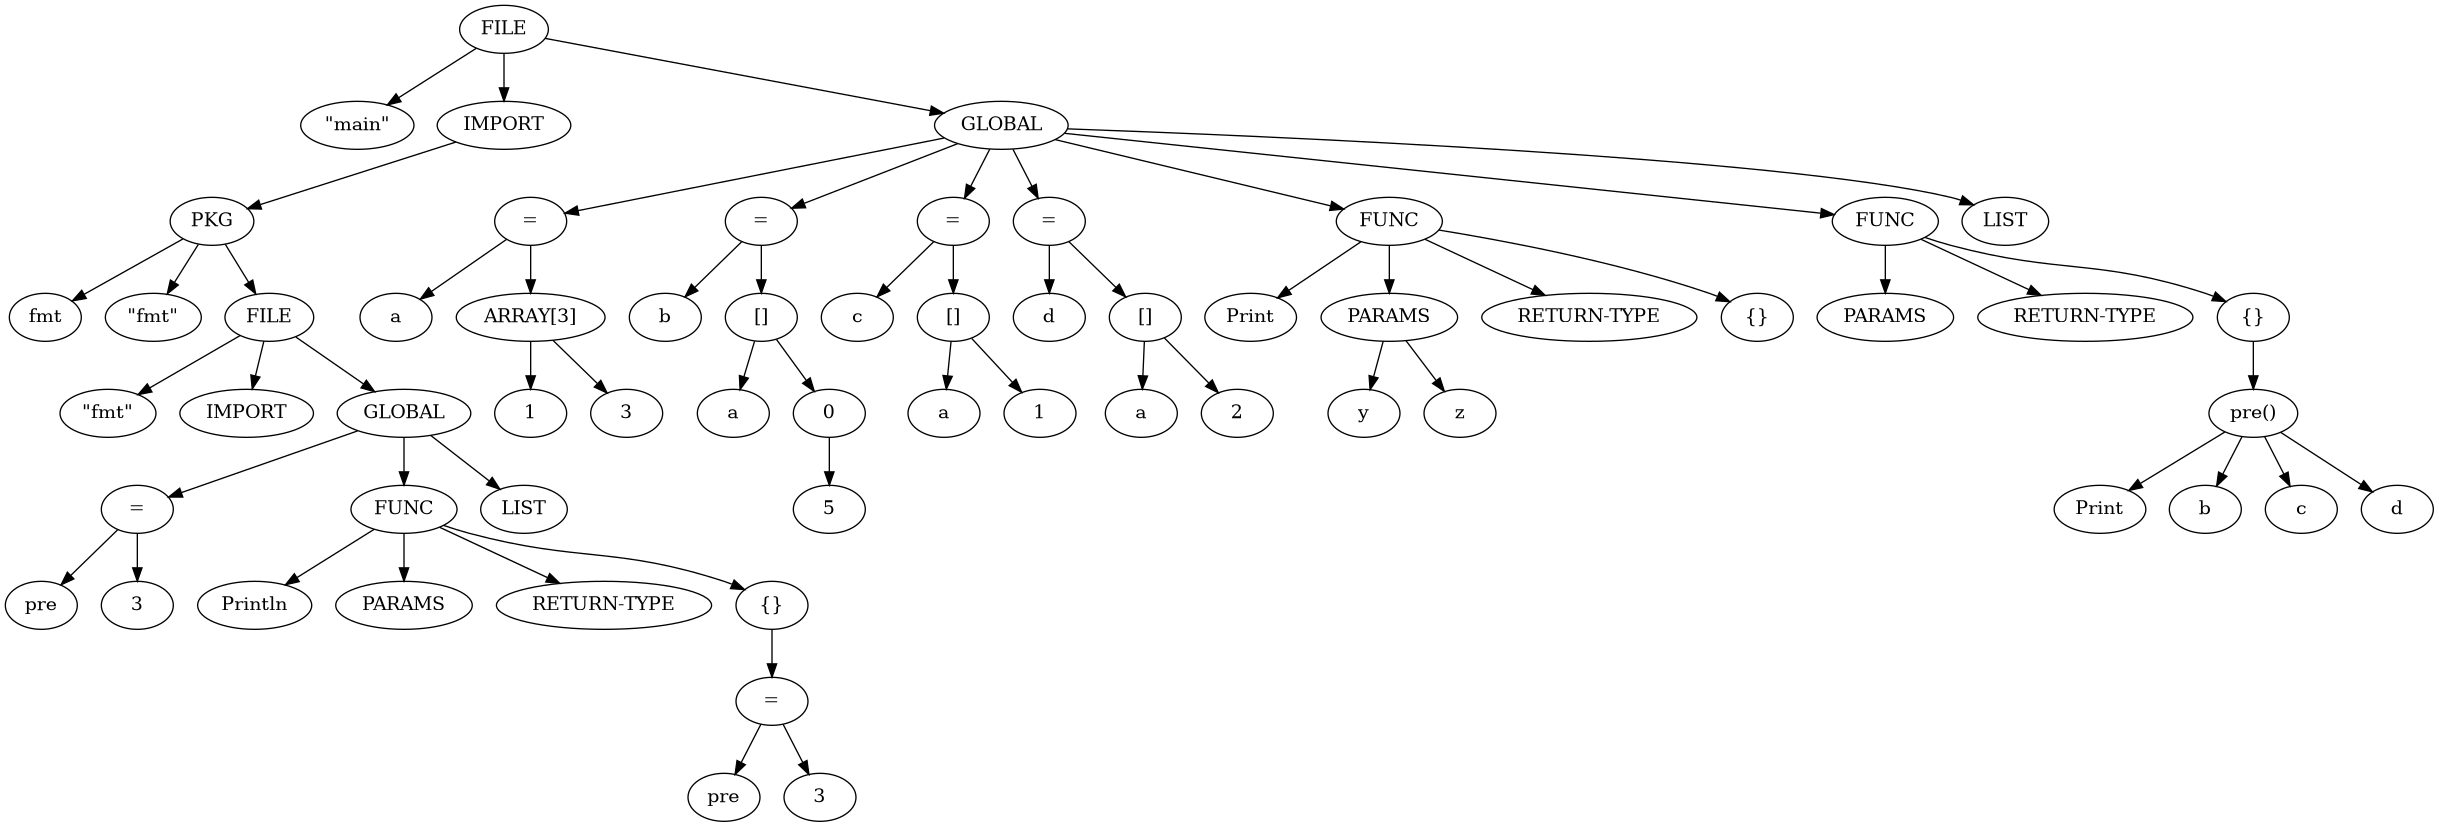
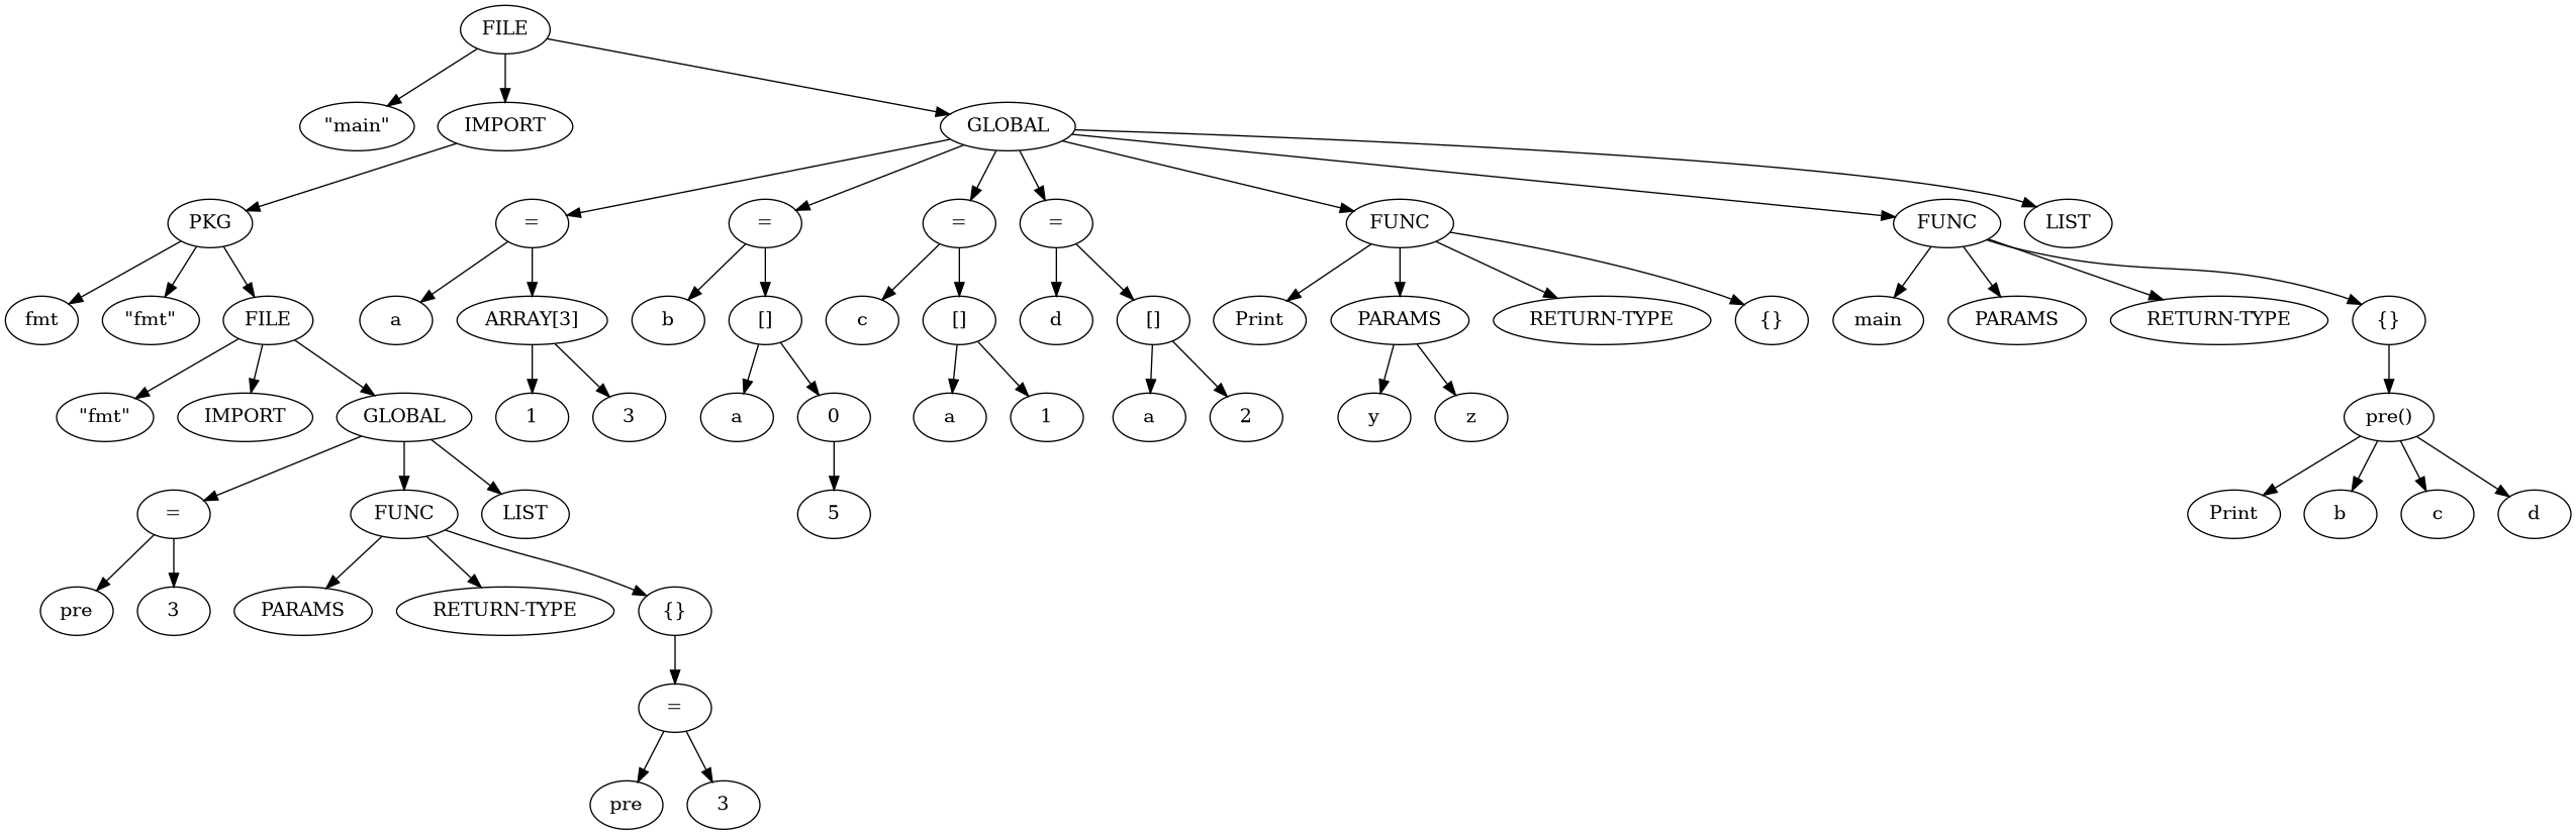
  digraph {
    n1 [label=FILE]
    n2 [label="\"main\""]
    n3 [label=IMPORT]
    n4 [label=GLOBAL]
    n5 [label=PKG]
    n6 [label="="]
    n7 [label="="]
    n8 [label="="]
    n9 [label="="]
    n10 [label=FUNC]
    n11 [label=FUNC]
    n12 [label=LIST]
    n13 [label=fmt]
    n14 [label="\"fmt\""]
    n15 [label=FILE]
    n16 [label="\"fmt\""]
    n17 [label=IMPORT]
    n18 [label=GLOBAL]
    n19 [label="="]
    n20 [label=FUNC]
    n21 [label=LIST]
    n22 [label=pre]
    n23 [label=3]
-   n24 [label=Println]
    n25 [label=PARAMS]
    n26 [label="RETURN-TYPE"]
    n27 [label="{}"]
    n28 [label="="]
    n29 [label=pre]
    n30 [label=3]
    n31 [label=a]
    n32 [label="ARRAY[3]"]
    n33 [label=b]
    n34 [label="[]"]
    n35 [label=c]
    n36 [label="[]"]
    n37 [label=d]
    n38 [label="[]"]
    n39 [label=Print]
    n40 [label=PARAMS]
    n41 [label="RETURN-TYPE"]
    n42 [label="{}"]
+   n43 [label=main]
    n44 [label=PARAMS]
    n45 [label="RETURN-TYPE"]
    n46 [label="{}"]
    n47 [label=1]
    n48 [label=3]
    n49 [label=5]
    n50 [label=a]
    n51 [label=0]
    n52 [label=a]
    n53 [label=1]
    n54 [label=a]
    n55 [label=2]
    n56 [label=y]
    n57 [label=z]
    n58 [label="pre()"]
    n59 [label=Print]
    n60 [label=b]
    n61 [label=c]
    n62 [label=d]
    n1 -> n2
    n1 -> n3
    n1 -> n4
    n3 -> n5
    n4 -> n6
    n4 -> n7
    n4 -> n8
    n4 -> n9
    n4 -> n10
    n4 -> n11
    n4 -> n12
    n5 -> n13
    n5 -> n14
    n5 -> n15
    n6 -> n31
    n6 -> n32
    n7 -> n33
    n7 -> n34
    n8 -> n35
    n8 -> n36
    n9 -> n37
    n9 -> n38
    n10 -> n39
    n10 -> n40
    n10 -> n41
    n10 -> n42
+   n11 -> n43
    n11 -> n44
    n11 -> n45
    n11 -> n46
    n15 -> n16
    n15 -> n17
    n15 -> n18
    n18 -> n19
    n18 -> n20
    n18 -> n21
    n19 -> n22
    n19 -> n23
-   n20 -> n24
    n20 -> n25
    n20 -> n26
    n20 -> n27
    n27 -> n28
    n28 -> n29
    n28 -> n30
    n32 -> n47
    n32 -> n48
    n34 -> n50
    n34 -> n51
    n36 -> n52
    n36 -> n53
    n38 -> n54
    n38 -> n55
    n40 -> n56
    n40 -> n57
    n46 -> n58
    n51 -> n49
    n58 -> n59
    n58 -> n60
    n58 -> n61
    n58 -> n62
  }
